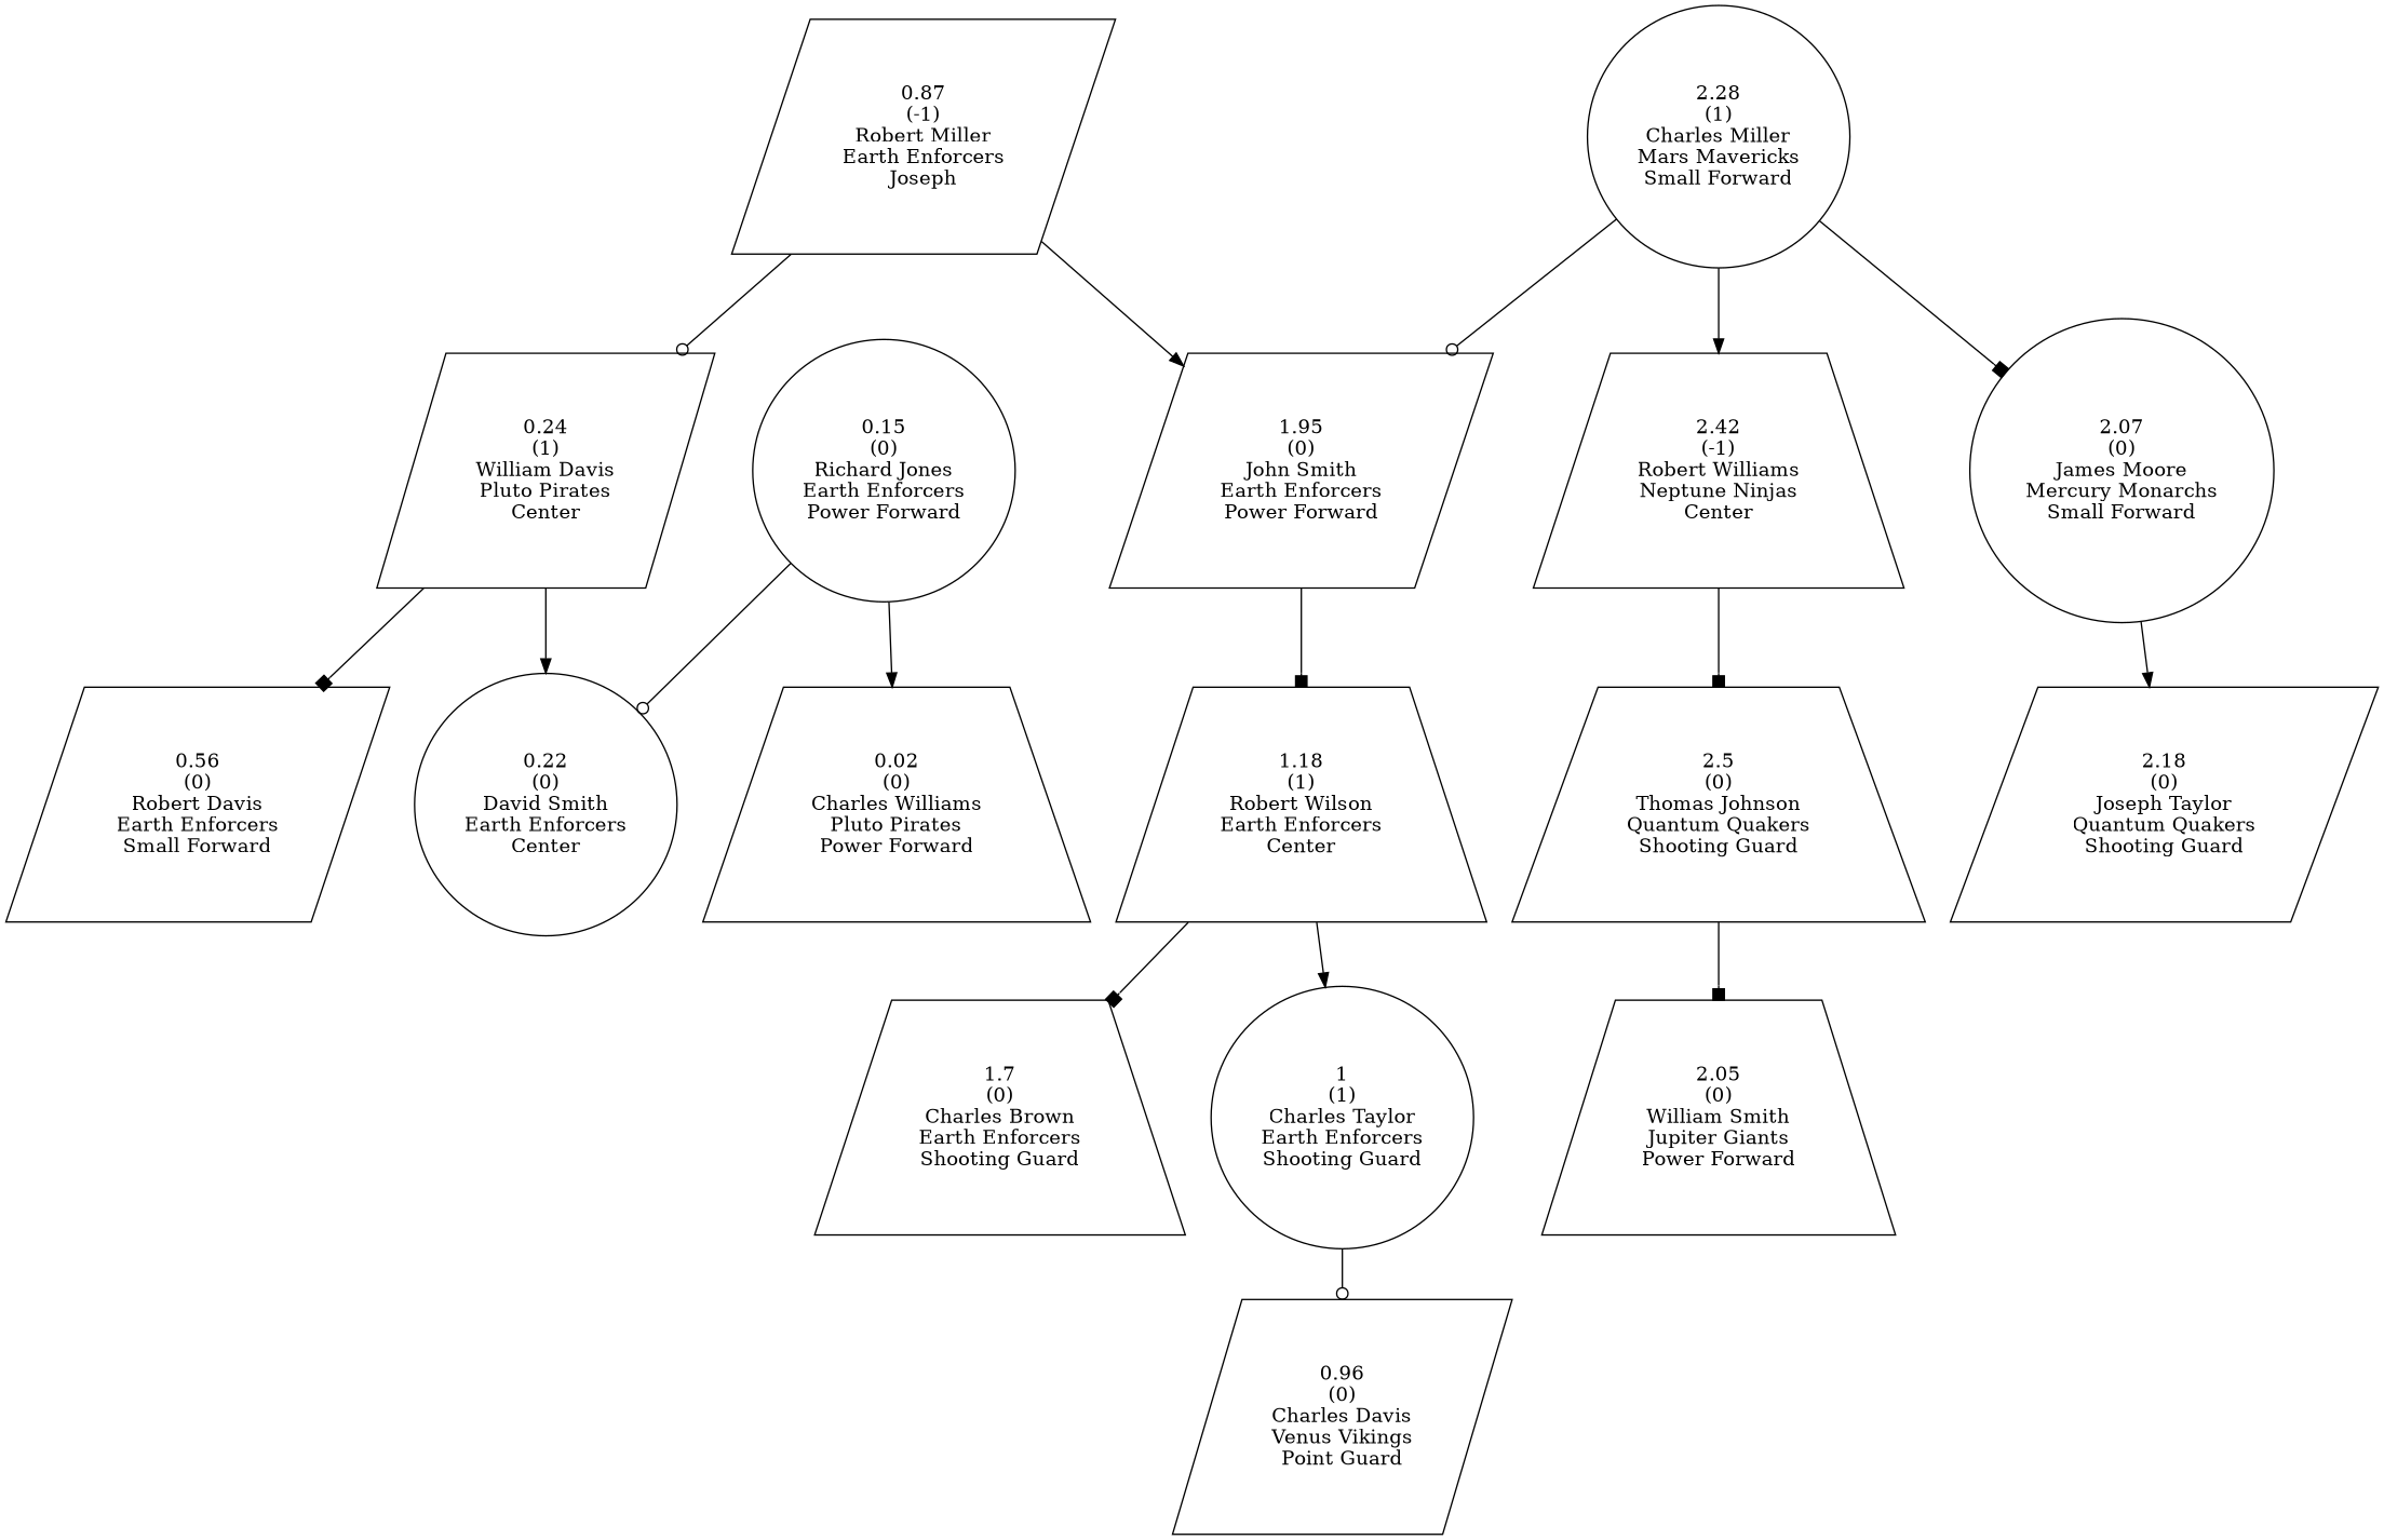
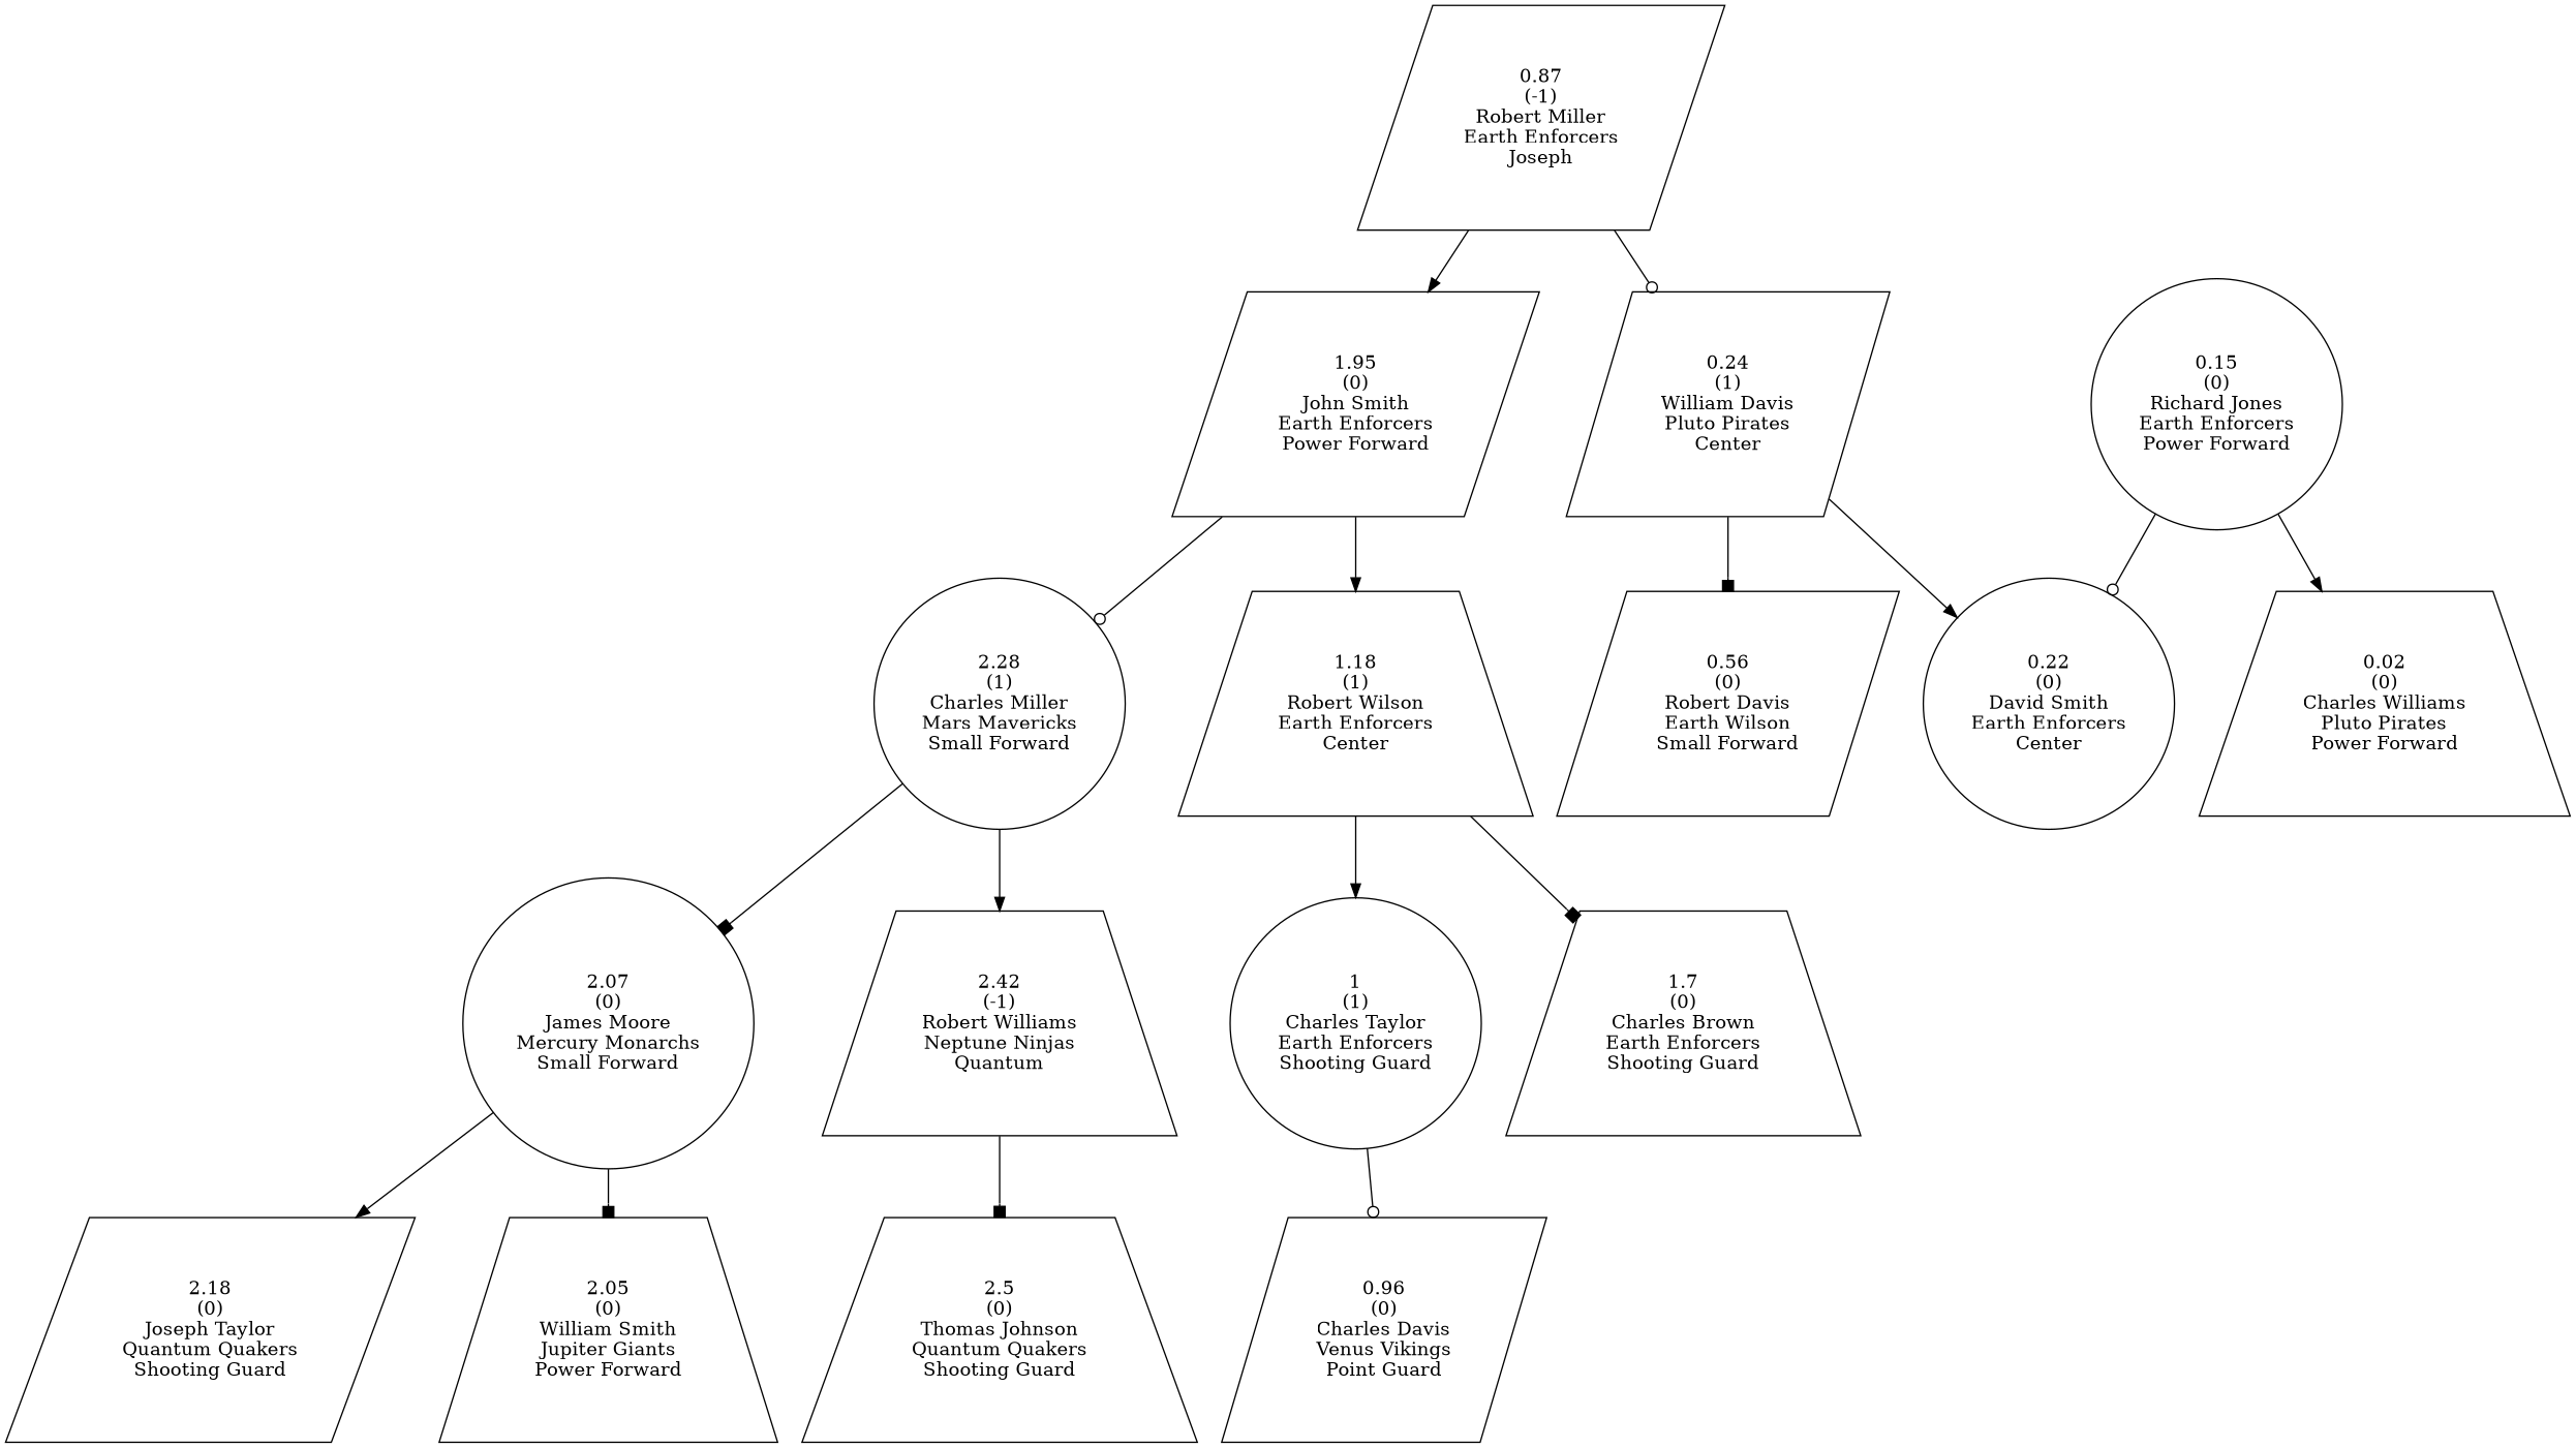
  digraph {
    node [shape=parallelogram]
    edge [arrowhead=normal]
    n1 [label="0.87\n(-1)\nRobert Miller\nEarth Enforcers\nJoseph"]
    n2 [label="0.24\n(1)\nWilliam Davis\nPluto Pirates\nCenter"]
    n3 [label="1.95\n(0)\nJohn Smith\nEarth Enforcers\nPower Forward"]
-   n4 [label="0.56\n(0)\nRobert Davis\nEarth Enforcers\nSmall Forward"]
+   n4 [label="0.56\n(0)\nRobert Davis\nEarth Wilson\nSmall Forward"]
    n5 [label="0.22\n(0)\nDavid Smith\nEarth Enforcers\nCenter" shape=circle]
    n6 [label="1.18\n(1)\nRobert Wilson\nEarth Enforcers\nCenter" shape=trapezium]
    n7 [label="2.28\n(1)\nCharles Miller\nMars Mavericks\nSmall Forward" shape=circle]
    n8 [label="0.15\n(0)\nRichard Jones\nEarth Enforcers\nPower Forward" shape=circle]
    n9 [label="0.02\n(0)\nCharles Williams\nPluto Pirates\nPower Forward" shape=trapezium]
    n10 [label="1\n(1)\nCharles Taylor\nEarth Enforcers\nShooting Guard" shape=circle]
    n11 [label="1.7\n(0)\nCharles Brown\nEarth Enforcers\nShooting Guard" shape=trapezium]
    n12 [label="2.07\n(0)\nJames Moore\nMercury Monarchs\nSmall Forward" shape=circle]
-   n13 [label="2.42\n(-1)\nRobert Williams\nNeptune Ninjas\nCenter" shape=trapezium]
+   n13 [label="2.42\n(-1)\nRobert Williams\nNeptune Ninjas\nQuantum" shape=trapezium]
    n14 [label="0.96\n(0)\nCharles Davis\nVenus Vikings\nPoint Guard"]
    n15 [label="2.05\n(0)\nWilliam Smith\nJupiter Giants\nPower Forward" shape=trapezium]
    n16 [label="2.18\n(0)\nJoseph Taylor\nQuantum Quakers\nShooting Guard"]
    n17 [label="2.5\n(0)\nThomas Johnson\nQuantum Quakers\nShooting Guard" shape=trapezium]
    n1 -> n2 [arrowhead=odot]
    n1 -> n3
    n2 -> n4 [arrowhead=box]
    n2 -> n5
-   n3 -> n6 [arrowhead=box]
-   n7 -> n3 [arrowhead=odot]
+   n3 -> n6
+   n3 -> n7 [arrowhead=odot]
    n6 -> n10
    n6 -> n11 [arrowhead=box]
    n7 -> n12 [arrowhead=box]
    n7 -> n13
    n8 -> n5 [arrowhead=odot]
    n8 -> n9
    n10 -> n14 [arrowhead=odot]
-   n17 -> n15 [arrowhead=box]
+   n12 -> n15 [arrowhead=box]
    n12 -> n16
    n13 -> n17 [arrowhead=box]
  }
